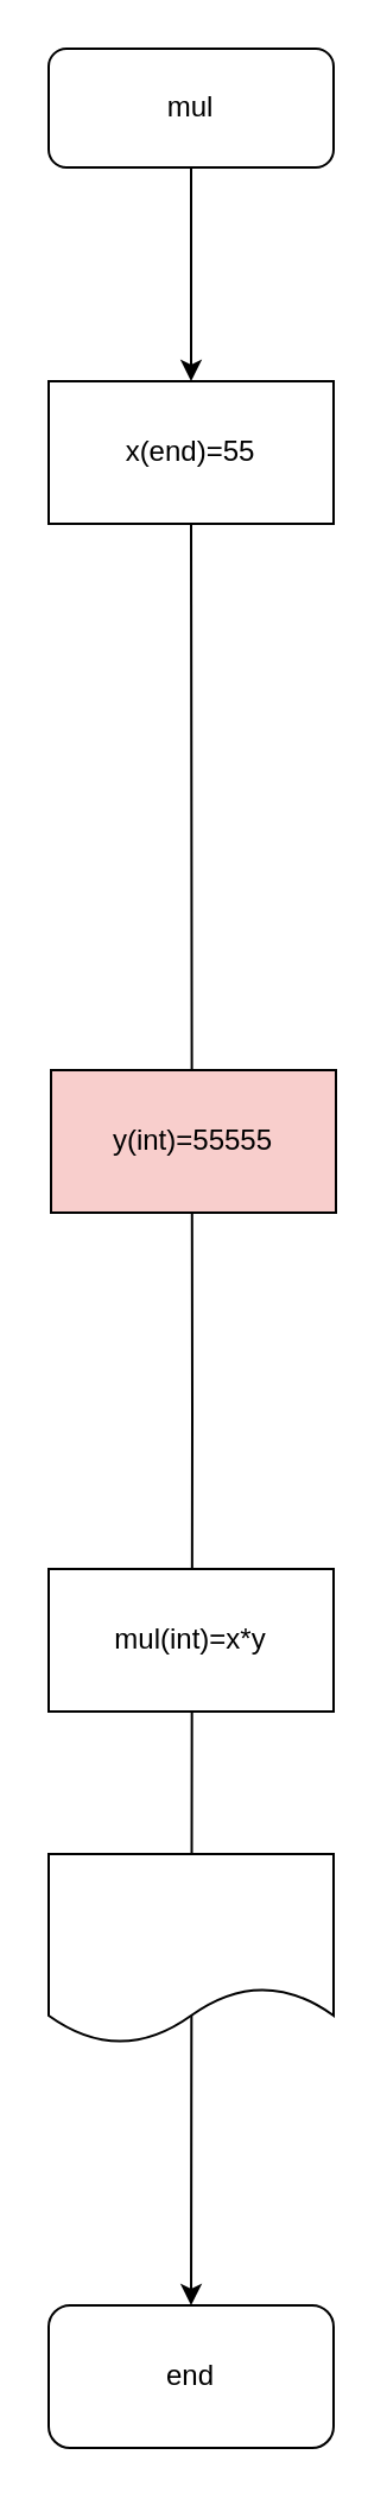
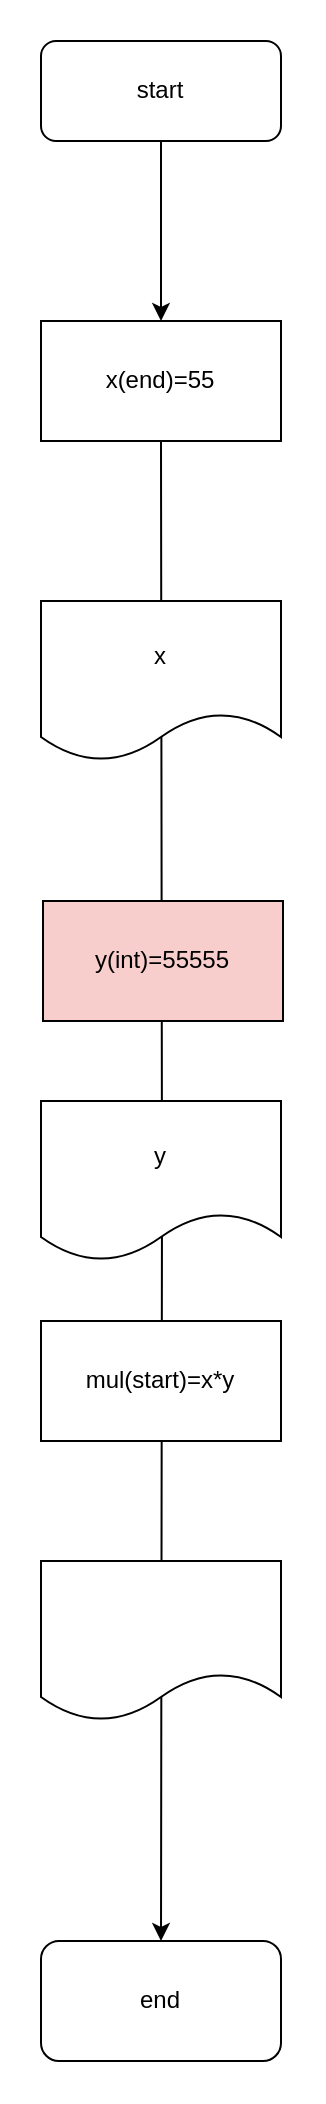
  <mxCell id="0" />
  <mxCell id="1" parent="0" />
  <mxCell id="2" style="edgeStyle=orthogonalEdgeStyle;rounded=0;orthogonalLoop=1;jettySize=auto;html=1;exitX=0.5;exitY=1;exitDx=0;exitDy=0;" parent="1" source="3" edge="1"><mxGeometry relative="1" as="geometry"><mxPoint x="80" y="160" as="targetPoint" /></mxGeometry></mxCell>
- <mxCell id="3" value="mul" style="rounded=1;whiteSpace=wrap;html=1;" parent="1" vertex="1"><mxGeometry x="20" y="20" width="120" height="50" as="geometry" /></mxCell>
+ <mxCell id="3" value="start" style="rounded=1;whiteSpace=wrap;html=1;" parent="1" vertex="1"><mxGeometry x="20" y="20" width="120" height="50" as="geometry" /></mxCell>
  <mxCell id="4" style="edgeStyle=orthogonalEdgeStyle;rounded=0;orthogonalLoop=1;jettySize=auto;html=1;" parent="1" target="5" edge="1"><mxGeometry relative="1" as="geometry"><mxPoint x="80" y="300" as="targetPoint" /><mxPoint x="80" y="220" as="sourcePoint" /></mxGeometry></mxCell>
  <mxCell id="5" value="end" style="rounded=1;whiteSpace=wrap;html=1;" parent="1" vertex="1"><mxGeometry x="20" y="970" width="120" height="60" as="geometry" /></mxCell>
  <mxCell id="6" value="x(end)=55" style="rounded=0;whiteSpace=wrap;html=1;" parent="1" vertex="1"><mxGeometry x="20" y="160" width="120" height="60" as="geometry" /></mxCell>
- <mxCell id="8" value="mul(int)=x*y" style="rounded=0;whiteSpace=wrap;html=1;" parent="1" vertex="1"><mxGeometry x="20" y="660" width="120" height="60" as="geometry" /></mxCell>
+ <mxCell id="7" value="x" style="shape=document;whiteSpace=wrap;html=1;boundedLbl=1;" parent="1" vertex="1"><mxGeometry x="20" y="300" width="120" height="80" as="geometry" /></mxCell>
+ <mxCell id="8" value="mul(start)=x*y" style="rounded=0;whiteSpace=wrap;html=1;" parent="1" vertex="1"><mxGeometry x="20" y="660" width="120" height="60" as="geometry" /></mxCell>
  <mxCell id="9" value="" style="shape=document;whiteSpace=wrap;html=1;boundedLbl=1;" parent="1" vertex="1"><mxGeometry x="20" y="780" width="120" height="80" as="geometry" /></mxCell>
  <mxCell id="10" value="y(int)=55555" style="rounded=0;whiteSpace=wrap;html=1;fillColor=#f8cecc;" vertex="1" parent="1"><mxGeometry x="21" y="450" width="120" height="60" as="geometry" /></mxCell>
+ <mxCell id="11" value="y" style="shape=document;whiteSpace=wrap;html=1;boundedLbl=1;" vertex="1" parent="1"><mxGeometry x="20" y="550" width="120" height="80" as="geometry" /></mxCell>
